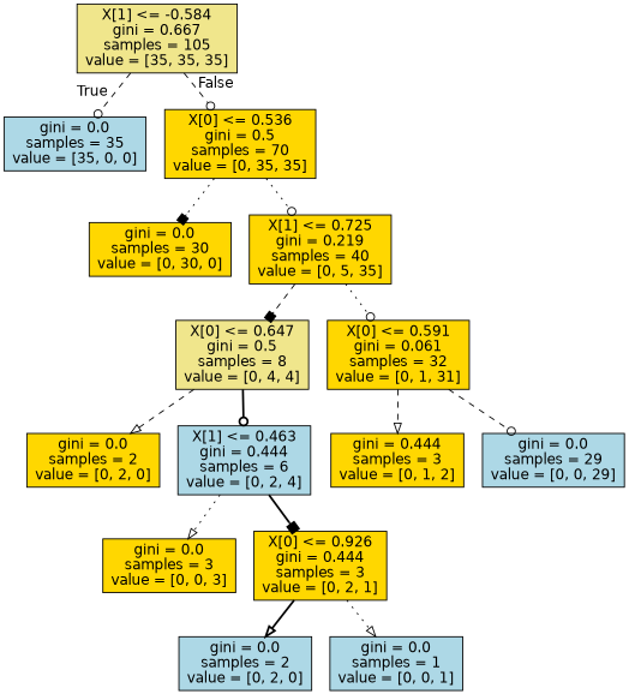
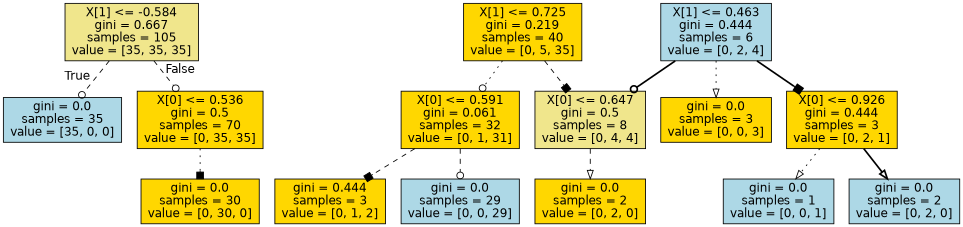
  digraph {
    fontname="DejaVu Sans"
    node [fillcolor=gold fontname="DejaVu Sans" shape=box style=filled]
    edge [arrowhead=odot fontname="DejaVu Sans" style=dashed]
    n1 [fillcolor=khaki label="X[1] <= -0.584\ngini = 0.667\nsamples = 105\nvalue = [35, 35, 35]"]
    n2 [fillcolor=lightblue label="gini = 0.0\nsamples = 35\nvalue = [35, 0, 0]"]
    n3 [label="X[0] <= 0.536\ngini = 0.5\nsamples = 70\nvalue = [0, 35, 35]"]
    n4 [label="gini = 0.0\nsamples = 30\nvalue = [0, 30, 0]"]
    n5 [label="X[1] <= 0.725\ngini = 0.219\nsamples = 40\nvalue = [0, 5, 35]"]
    n6 [fillcolor=khaki label="X[0] <= 0.647\ngini = 0.5\nsamples = 8\nvalue = [0, 4, 4]"]
    n7 [label="X[0] <= 0.591\ngini = 0.061\nsamples = 32\nvalue = [0, 1, 31]"]
    n8 [label="gini = 0.0\nsamples = 2\nvalue = [0, 2, 0]"]
    n9 [fillcolor=lightblue label="X[1] <= 0.463\ngini = 0.444\nsamples = 6\nvalue = [0, 2, 4]"]
    n10 [label="gini = 0.444\nsamples = 3\nvalue = [0, 1, 2]"]
    n11 [fillcolor=lightblue label="gini = 0.0\nsamples = 29\nvalue = [0, 0, 29]"]
    n12 [label="gini = 0.0\nsamples = 3\nvalue = [0, 0, 3]"]
    n13 [label="X[0] <= 0.926\ngini = 0.444\nsamples = 3\nvalue = [0, 2, 1]"]
    n14 [fillcolor=lightblue label="gini = 0.0\nsamples = 2\nvalue = [0, 2, 0]"]
    n15 [fillcolor=lightblue label="gini = 0.0\nsamples = 1\nvalue = [0, 0, 1]"]
    n1 -> n2 [headlabel=True labelangle=45 labeldistance=2.5]
    n1 -> n3 [headlabel=False labelangle=-45 labeldistance=2.5]
    n3 -> n4 [arrowhead=box style=dotted]
-   n3 -> n5 [style=dotted]
    n5 -> n6 [arrowhead=box]
    n5 -> n7 [style=dotted]
    n6 -> n8 [arrowhead=onormal]
-   n6 -> n9 [style=bold]
-   n7 -> n10 [arrowhead=onormal]
+   n9 -> n6 [style=bold]
+   n7 -> n10 [arrowhead=box]
    n7 -> n11
    n9 -> n12 [arrowhead=onormal style=dotted]
    n9 -> n13 [arrowhead=box style=bold]
    n13 -> n14 [arrowhead=onormal style=bold]
    n13 -> n15 [arrowhead=onormal style=dotted]
  }
